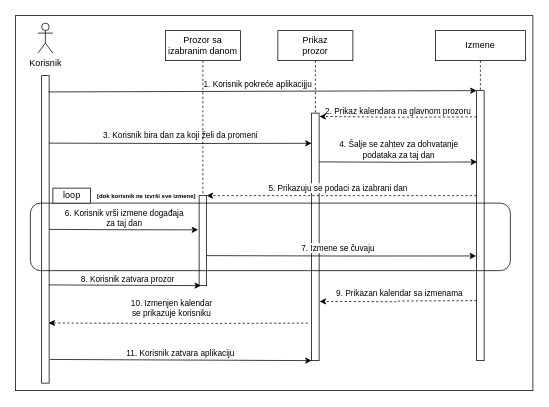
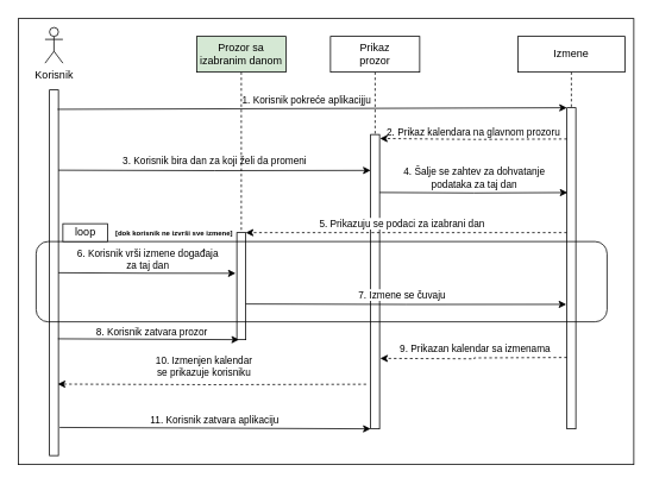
  <mxCell id="0" />
  <mxCell id="1" parent="0" />
  <mxCell id="2" value="" style="rounded=0;whiteSpace=wrap;html=1;fillColor=default;" parent="1" vertex="1"><mxGeometry x="20" y="20" width="690" height="500" as="geometry" /></mxCell>
  <mxCell id="3" value="" style="rounded=0;whiteSpace=wrap;html=1;" parent="1" vertex="1"><mxGeometry x="415" y="150" width="10" height="330" as="geometry" /></mxCell>
  <mxCell id="4" value="" style="rounded=0;whiteSpace=wrap;html=1;" parent="1" vertex="1"><mxGeometry x="55" y="100" width="10" height="410" as="geometry" /></mxCell>
  <mxCell id="5" value="5. Prikazuju se podaci za izabrani dan" style="edgeStyle=orthogonalEdgeStyle;rounded=0;orthogonalLoop=1;jettySize=auto;html=1;entryX=1;entryY=0.25;entryDx=0;entryDy=0;dashed=1;" parent="1" edge="1"><mxGeometry x="0.028" y="-10" relative="1" as="geometry"><mxPoint x="635" y="260" as="sourcePoint" /><mxPoint x="275" y="260" as="targetPoint" /><mxPoint as="offset" /></mxGeometry></mxCell>
  <mxCell id="6" value="" style="rounded=0;whiteSpace=wrap;html=1;" parent="1" vertex="1"><mxGeometry x="635" y="120" width="10" height="360" as="geometry" /></mxCell>
  <mxCell id="7" value="Korisnik&lt;br&gt;" style="shape=umlActor;verticalLabelPosition=bottom;verticalAlign=top;html=1;outlineConnect=0;" parent="1" vertex="1"><mxGeometry x="50" y="30" width="20" height="40" as="geometry" /></mxCell>
  <mxCell id="8" style="edgeStyle=orthogonalEdgeStyle;rounded=0;orthogonalLoop=1;jettySize=auto;html=1;endArrow=none;endFill=0;dashed=1;" parent="1" source="9" target="3" edge="1"><mxGeometry relative="1" as="geometry" /></mxCell>
  <mxCell id="9" value="Prikaz&lt;br&gt;prozor" style="rounded=0;whiteSpace=wrap;html=1;" parent="1" vertex="1"><mxGeometry x="370" y="40" width="100" height="40" as="geometry" /></mxCell>
  <mxCell id="10" style="edgeStyle=orthogonalEdgeStyle;rounded=0;orthogonalLoop=1;jettySize=auto;html=1;endArrow=none;endFill=0;dashed=1;" parent="1" source="11" target="6" edge="1"><mxGeometry relative="1" as="geometry" /></mxCell>
  <mxCell id="11" value="Izmene" style="rounded=0;whiteSpace=wrap;html=1;" parent="1" vertex="1"><mxGeometry x="580" y="40" width="120" height="40" as="geometry" /></mxCell>
  <mxCell id="12" value="1. Korisnik pokreće aplikacijju" style="endArrow=classic;html=1;rounded=0;entryX=0;entryY=0;entryDx=0;entryDy=0;exitX=0.906;exitY=0.053;exitDx=0;exitDy=0;exitPerimeter=0;" parent="1" source="4" target="6" edge="1"><mxGeometry x="-0.024" y="10" width="50" height="50" relative="1" as="geometry"><mxPoint x="70" y="120" as="sourcePoint" /><mxPoint x="490" y="120" as="targetPoint" /><mxPoint as="offset" /></mxGeometry></mxCell>
  <mxCell id="13" value="&lt;br&gt;&lt;span style=&quot;color: rgb(0, 0, 0); font-family: Helvetica; font-size: 11px; font-style: normal; font-variant-ligatures: normal; font-variant-caps: normal; font-weight: 400; letter-spacing: normal; orphans: 2; text-align: center; text-indent: 0px; text-transform: none; widows: 2; word-spacing: 0px; -webkit-text-stroke-width: 0px; text-decoration-thickness: initial; text-decoration-style: initial; text-decoration-color: initial; float: none; display: inline !important;&quot;&gt;2. Prikaz kalendara na glavnom prozoru&lt;/span&gt;" style="edgeStyle=orthogonalEdgeStyle;rounded=0;orthogonalLoop=1;jettySize=auto;html=1;exitX=0;exitY=0.25;exitDx=0;exitDy=0;entryX=1.043;entryY=0.314;entryDx=0;entryDy=0;entryPerimeter=0;dashed=1;labelBackgroundColor=none;verticalAlign=middle;" parent="1" edge="1"><mxGeometry x="0.005" y="-14" relative="1" as="geometry"><mxPoint x="635" y="155" as="sourcePoint" /><mxPoint x="425.43" y="154.44" as="targetPoint" /><mxPoint as="offset" /></mxGeometry></mxCell>
  <mxCell id="14" value="10. Izmenjen kalendar&lt;br&gt;se prikazuje korisniku" style="edgeStyle=orthogonalEdgeStyle;rounded=0;orthogonalLoop=1;jettySize=auto;html=1;entryX=0.922;entryY=0.789;entryDx=0;entryDy=0;entryPerimeter=0;dashed=1;verticalAlign=middle;" parent="1" edge="1"><mxGeometry x="0.054" y="-20" relative="1" as="geometry"><mxPoint x="410" y="430" as="sourcePoint" /><mxPoint x="64.22" y="429.82" as="targetPoint" /><mxPoint as="offset" /></mxGeometry></mxCell>
  <mxCell id="15" value="8. Korisnik zatvara prozor&amp;nbsp;" style="endArrow=classic;html=1;rounded=0;exitX=0.948;exitY=0.787;exitDx=0;exitDy=0;exitPerimeter=0;entryX=0.25;entryY=1;entryDx=0;entryDy=0;" parent="1" target="18" edge="1"><mxGeometry x="0.049" y="9" width="50" height="50" relative="1" as="geometry"><mxPoint x="64.48" y="379.06" as="sourcePoint" /><mxPoint x="246.57" y="379.04" as="targetPoint" /><mxPoint as="offset" /></mxGeometry></mxCell>
  <mxCell id="16" value="3. Korisnik bira dan za koji želi da promeni" style="edgeStyle=orthogonalEdgeStyle;rounded=0;orthogonalLoop=1;jettySize=auto;html=1;exitX=1;exitY=0.5;exitDx=0;exitDy=0;entryX=0;entryY=0.122;entryDx=0;entryDy=0;entryPerimeter=0;" parent="1" edge="1"><mxGeometry x="-0.001" y="10" relative="1" as="geometry"><mxPoint x="65" y="190" as="sourcePoint" /><mxPoint x="415" y="190.26" as="targetPoint" /><mxPoint y="-1" as="offset" /></mxGeometry></mxCell>
  <mxCell id="17" value="4. Šalje se zahtev za dohvatanje &lt;br&gt;podataka za taj dan" style="edgeStyle=orthogonalEdgeStyle;rounded=0;orthogonalLoop=1;jettySize=auto;html=1;entryX=0.067;entryY=0.542;entryDx=0;entryDy=0;entryPerimeter=0;" parent="1" edge="1"><mxGeometry x="-0.001" y="15" relative="1" as="geometry"><mxPoint x="425" y="215" as="sourcePoint" /><mxPoint x="635.67" y="215.12" as="targetPoint" /><mxPoint x="1" y="-1" as="offset" /></mxGeometry></mxCell>
  <mxCell id="18" value="" style="rounded=0;whiteSpace=wrap;html=1;" parent="1" vertex="1"><mxGeometry x="265" y="260" width="10" height="120" as="geometry" /></mxCell>
  <mxCell id="19" style="edgeStyle=orthogonalEdgeStyle;rounded=0;orthogonalLoop=1;jettySize=auto;html=1;endArrow=none;endFill=0;dashed=1;" parent="1" source="20" target="18" edge="1"><mxGeometry relative="1" as="geometry" /></mxCell>
- <mxCell id="20" value="Prozor sa izabranim danom" style="rounded=0;whiteSpace=wrap;html=1;" parent="1" vertex="1"><mxGeometry x="220" y="40" width="100" height="40" as="geometry" /></mxCell>
+ <mxCell id="20" value="Prozor sa izabranim danom" style="rounded=0;whiteSpace=wrap;html=1;fillColor=#d5e8d4;" parent="1" vertex="1"><mxGeometry x="220" y="40" width="100" height="40" as="geometry" /></mxCell>
  <mxCell id="21" value="6. Korisnik vrši izmene događaja&lt;br&gt;za taj dan" style="edgeStyle=orthogonalEdgeStyle;rounded=0;orthogonalLoop=1;jettySize=auto;html=1;exitX=1;exitY=0.75;exitDx=0;exitDy=0;entryX=-0.133;entryY=0.571;entryDx=0;entryDy=0;entryPerimeter=0;" parent="1" edge="1"><mxGeometry x="0.001" y="15" relative="1" as="geometry"><mxPoint x="65" y="305" as="sourcePoint" /><mxPoint x="263.67" y="305.62" as="targetPoint" /><mxPoint x="-15" y="-16" as="offset" /></mxGeometry></mxCell>
  <mxCell id="22" value="7. Izmene se čuvaju" style="edgeStyle=orthogonalEdgeStyle;rounded=0;orthogonalLoop=1;jettySize=auto;html=1;entryX=-0.067;entryY=0.529;entryDx=0;entryDy=0;entryPerimeter=0;" parent="1" edge="1"><mxGeometry x="-0.027" y="10" relative="1" as="geometry"><mxPoint x="275" y="340" as="sourcePoint" /><mxPoint x="634.33" y="340.44" as="targetPoint" /><mxPoint as="offset" /></mxGeometry></mxCell>
  <mxCell id="23" value="9. Prikazan kalendar sa izmenama" style="edgeStyle=orthogonalEdgeStyle;rounded=0;orthogonalLoop=1;jettySize=auto;html=1;dashed=1;entryX=1.067;entryY=0.7;entryDx=0;entryDy=0;entryPerimeter=0;" parent="1" edge="1"><mxGeometry x="-0.023" y="-10" relative="1" as="geometry"><mxPoint x="635" y="400" as="sourcePoint" /><mxPoint x="425.67" y="401" as="targetPoint" /><mxPoint as="offset" /></mxGeometry></mxCell>
  <mxCell id="24" value="" style="rounded=1;whiteSpace=wrap;html=1;fillColor=none;" parent="1" vertex="1"><mxGeometry x="40" y="270" width="640" height="90" as="geometry" /></mxCell>
  <mxCell id="25" value="" style="rounded=0;whiteSpace=wrap;html=1;" parent="1" vertex="1"><mxGeometry x="70" y="250" width="50" height="20" as="geometry" /></mxCell>
  <mxCell id="26" value="loop" style="text;html=1;strokeColor=none;fillColor=none;align=center;verticalAlign=middle;whiteSpace=wrap;rounded=0;" parent="1" vertex="1"><mxGeometry x="71" y="250" width="49" height="20" as="geometry" /></mxCell>
  <mxCell id="27" value="11. Korisnik zatvara aplikaciju" style="endArrow=classic;html=1;rounded=0;exitX=1.133;exitY=0.923;exitDx=0;exitDy=0;exitPerimeter=0;entryX=0;entryY=1;entryDx=0;entryDy=0;" parent="1" source="4" target="3" edge="1"><mxGeometry x="-0.004" y="9" width="50" height="50" relative="1" as="geometry"><mxPoint x="350" y="390" as="sourcePoint" /><mxPoint x="400" y="340" as="targetPoint" /><mxPoint as="offset" /></mxGeometry></mxCell>
  <mxCell id="28" value="[dok korisnik ne izvrši sve izmene]" style="text;html=1;strokeColor=none;fillColor=none;align=center;verticalAlign=middle;whiteSpace=wrap;rounded=0;fontSize=8;fontStyle=1" vertex="1" parent="1"><mxGeometry x="115" y="250" width="160" height="20" as="geometry" /></mxCell>
